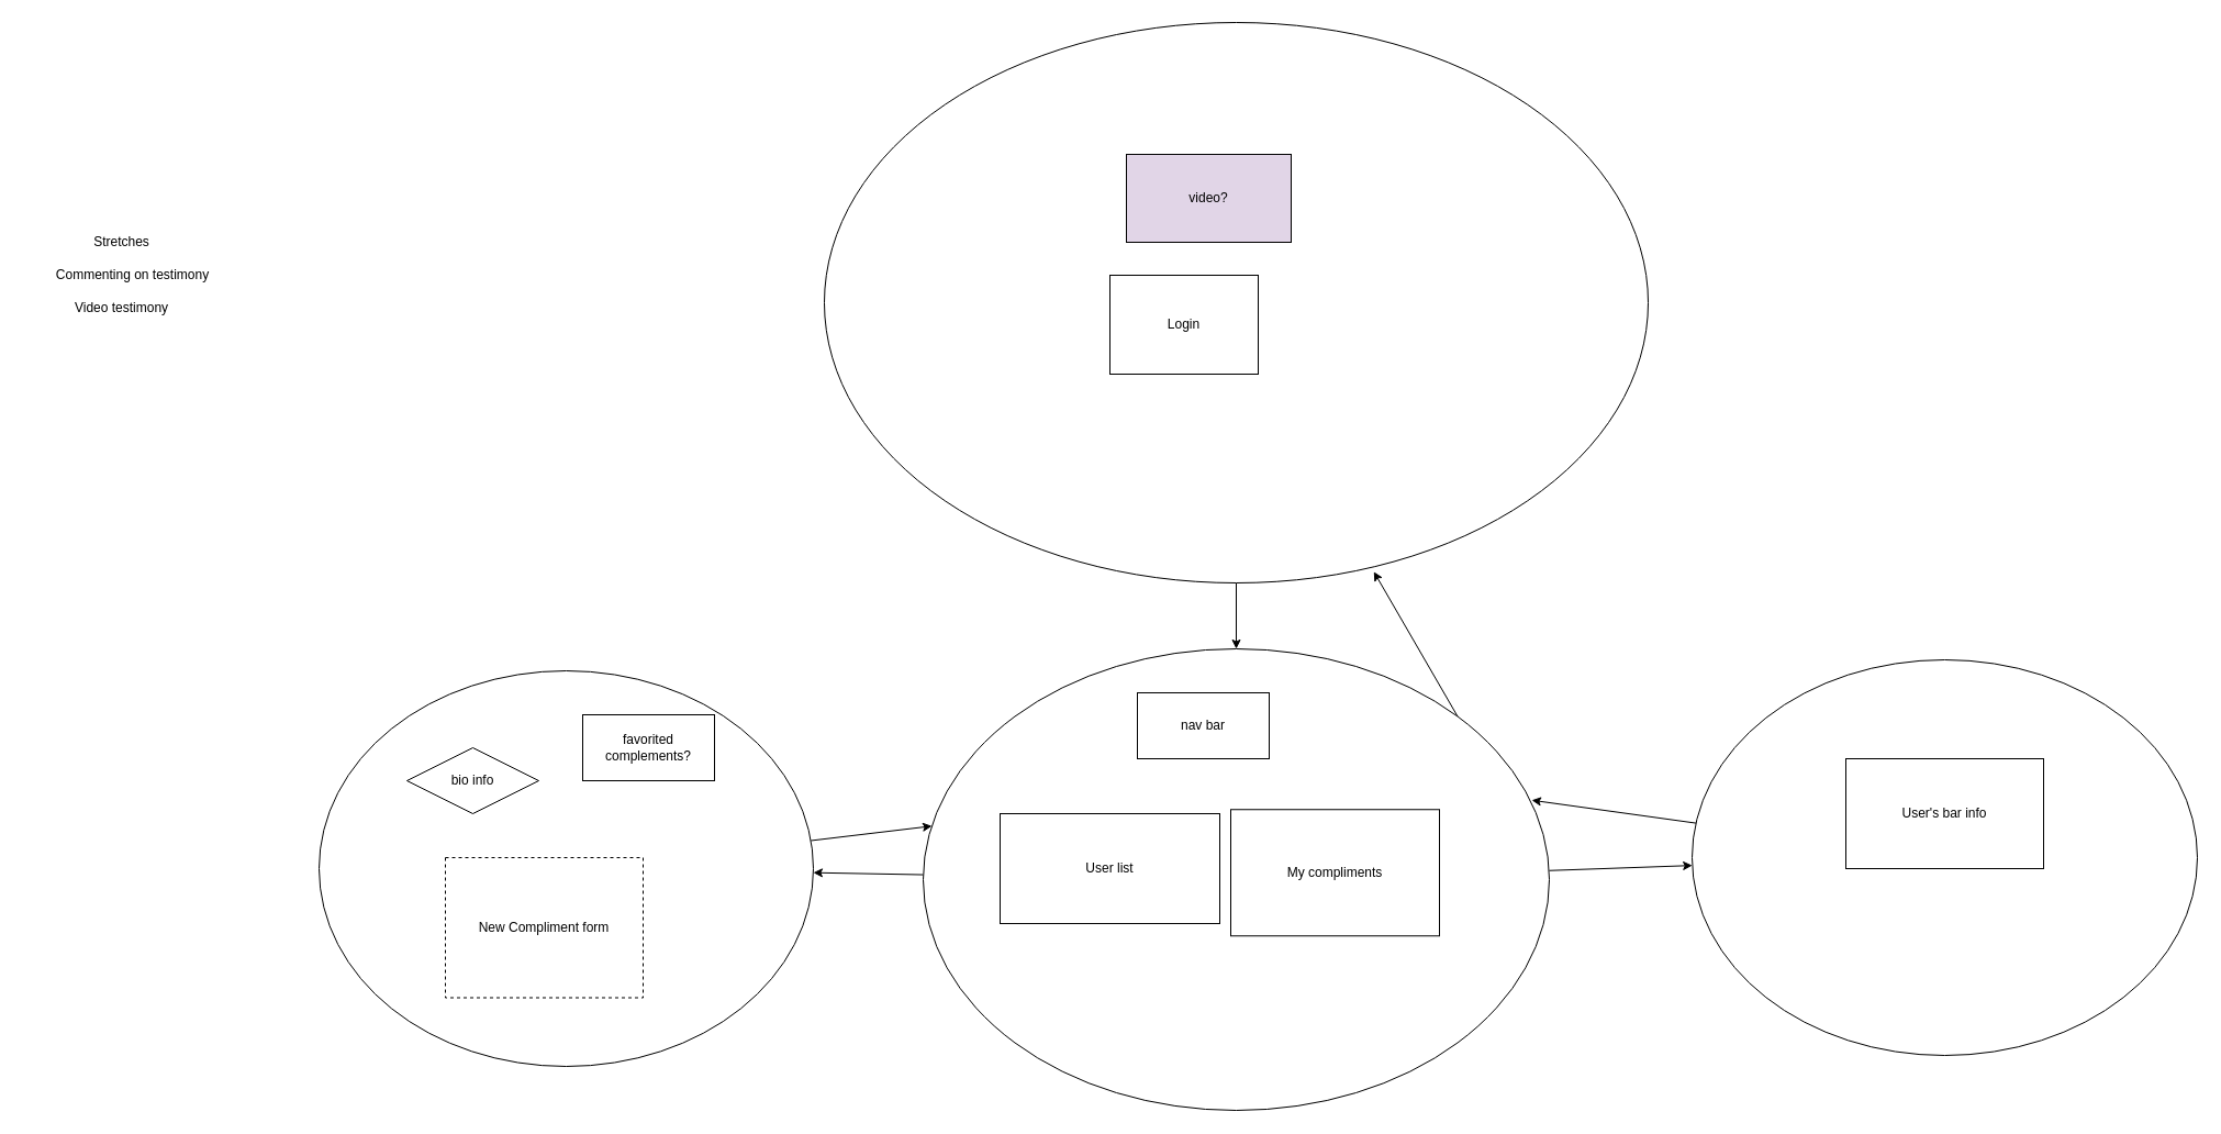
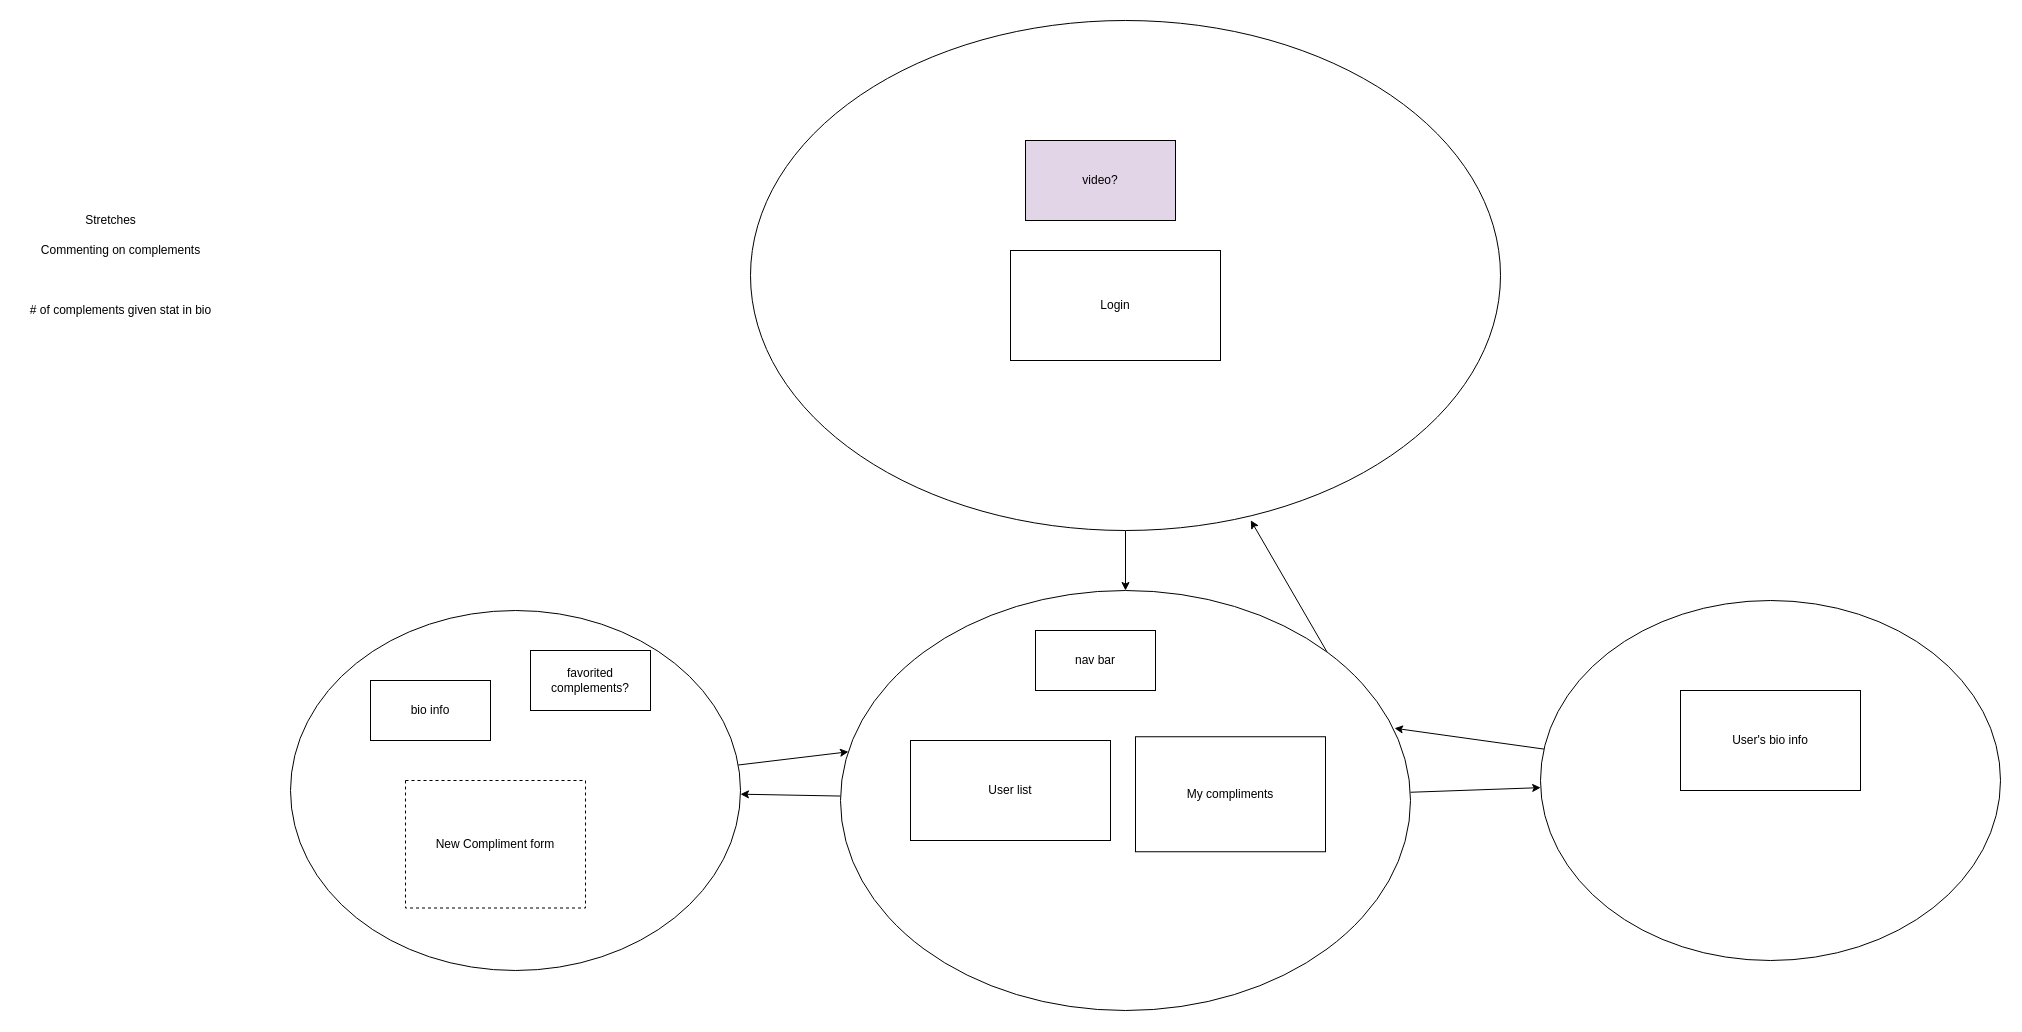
  <mxCell id="0" />
  <mxCell id="1" parent="0" />
  <mxCell id="2" style="edgeStyle=none;html=1;exitX=0.5;exitY=1;exitDx=0;exitDy=0;entryX=0.5;entryY=0;entryDx=0;entryDy=0;" edge="1" parent="1" source="3" target="8"><mxGeometry relative="1" as="geometry" /></mxCell>
  <mxCell id="3" value="" style="ellipse;whiteSpace=wrap;html=1;" vertex="1" parent="1"><mxGeometry x="750" y="20" width="750" height="510" as="geometry" /></mxCell>
- <mxCell id="4" value="Login" style="rounded=0;whiteSpace=wrap;html=1;" vertex="1" parent="1"><mxGeometry x="1010" y="250" width="135" height="90" as="geometry" /></mxCell>
+ <mxCell id="4" value="Login" style="rounded=0;whiteSpace=wrap;html=1;" vertex="1" parent="1"><mxGeometry x="1010" y="250" width="210" height="110" as="geometry" /></mxCell>
  <mxCell id="5" style="edgeStyle=none;html=1;" edge="1" parent="1" source="8" target="12"><mxGeometry relative="1" as="geometry" /></mxCell>
  <mxCell id="6" style="edgeStyle=none;html=1;exitX=1;exitY=0;exitDx=0;exitDy=0;entryX=0.667;entryY=0.98;entryDx=0;entryDy=0;entryPerimeter=0;" edge="1" parent="1" source="8" target="3"><mxGeometry relative="1" as="geometry" /></mxCell>
  <mxCell id="7" style="edgeStyle=none;html=1;" edge="1" parent="1" source="8" target="16"><mxGeometry relative="1" as="geometry" /></mxCell>
  <mxCell id="8" value="" style="ellipse;whiteSpace=wrap;html=1;" vertex="1" parent="1"><mxGeometry x="840" y="590" width="570" height="420" as="geometry" /></mxCell>
  <mxCell id="9" value="User list" style="rounded=0;whiteSpace=wrap;html=1;" vertex="1" parent="1"><mxGeometry x="910" y="740" width="200" height="100" as="geometry" /></mxCell>
- <mxCell id="10" value="My compliments" style="rounded=0;whiteSpace=wrap;html=1;" vertex="1" parent="1"><mxGeometry x="1120" y="736.25" width="190" height="115" as="geometry" /></mxCell>
+ <mxCell id="10" value="My compliments" style="rounded=0;whiteSpace=wrap;html=1;" vertex="1" parent="1"><mxGeometry x="1135" y="736.25" width="190" height="115" as="geometry" /></mxCell>
  <mxCell id="11" style="edgeStyle=none;html=1;entryX=0.014;entryY=0.384;entryDx=0;entryDy=0;entryPerimeter=0;" edge="1" parent="1" source="12" target="8"><mxGeometry relative="1" as="geometry" /></mxCell>
  <mxCell id="12" value="" style="ellipse;whiteSpace=wrap;html=1;" vertex="1" parent="1"><mxGeometry x="290" y="610" width="450" height="360" as="geometry" /></mxCell>
  <mxCell id="13" value="New Compliment form" style="rounded=0;whiteSpace=wrap;html=1;dashed=1;" vertex="1" parent="1"><mxGeometry x="405" y="780" width="180" height="127.5" as="geometry" /></mxCell>
  <mxCell id="14" value="video?" style="rounded=0;whiteSpace=wrap;html=1;fillColor=#e1d5e7;" vertex="1" parent="1"><mxGeometry x="1025" y="140" width="150" height="80" as="geometry" /></mxCell>
  <mxCell id="15" style="edgeStyle=none;html=1;entryX=0.972;entryY=0.328;entryDx=0;entryDy=0;entryPerimeter=0;" edge="1" parent="1" source="16" target="8"><mxGeometry relative="1" as="geometry" /></mxCell>
  <mxCell id="16" value="" style="ellipse;whiteSpace=wrap;html=1;" vertex="1" parent="1"><mxGeometry x="1540" y="600" width="460" height="360" as="geometry" /></mxCell>
- <mxCell id="17" value="User's bar info" style="rounded=0;whiteSpace=wrap;html=1;" vertex="1" parent="1"><mxGeometry x="1680" y="690" width="180" height="100" as="geometry" /></mxCell>
- <mxCell id="18" value="bio info" style="rhombus;whiteSpace=wrap;html=1;" vertex="1" parent="1"><mxGeometry x="370" y="680" width="120" height="60" as="geometry" /></mxCell>
+ <mxCell id="17" value="User's bio info" style="rounded=0;whiteSpace=wrap;html=1;" vertex="1" parent="1"><mxGeometry x="1680" y="690" width="180" height="100" as="geometry" /></mxCell>
+ <mxCell id="18" value="bio info" style="rounded=0;whiteSpace=wrap;html=1;" vertex="1" parent="1"><mxGeometry x="370" y="680" width="120" height="60" as="geometry" /></mxCell>
  <mxCell id="19" value="nav bar" style="rounded=0;whiteSpace=wrap;html=1;" vertex="1" parent="1"><mxGeometry x="1035" y="630" width="120" height="60" as="geometry" /></mxCell>
  <mxCell id="20" value="favorited complements?" style="rounded=0;whiteSpace=wrap;html=1;" vertex="1" parent="1"><mxGeometry x="530" y="650" width="120" height="60" as="geometry" /></mxCell>
- <mxCell id="21" value="Commenting on testimony" style="text;html=1;align=center;verticalAlign=middle;resizable=0;points=[];autosize=1;strokeColor=none;fillColor=none;" vertex="1" parent="1"><mxGeometry x="30" y="235" width="180" height="30" as="geometry" /></mxCell>
+ <mxCell id="21" value="Commenting on complements" style="text;html=1;align=center;verticalAlign=middle;resizable=0;points=[];autosize=1;strokeColor=none;fillColor=none;" vertex="1" parent="1"><mxGeometry x="30" y="235" width="180" height="30" as="geometry" /></mxCell>
  <mxCell id="22" value="Stretches" style="text;html=1;align=center;verticalAlign=middle;resizable=0;points=[];autosize=1;strokeColor=none;fillColor=none;" vertex="1" parent="1"><mxGeometry x="75" y="205" width="70" height="30" as="geometry" /></mxCell>
- <mxCell id="23" value="Video testimony" style="text;html=1;align=center;verticalAlign=middle;resizable=0;points=[];autosize=1;strokeColor=none;fillColor=none;" vertex="1" parent="1"><mxGeometry x="55" y="265" width="110" height="30" as="geometry" /></mxCell>
+ <mxCell id="24" value="# of complements given stat in bio" style="text;html=1;align=center;verticalAlign=middle;resizable=0;points=[];autosize=1;strokeColor=none;fillColor=none;" vertex="1" parent="1"><mxGeometry x="20" y="295" width="200" height="30" as="geometry" /></mxCell>
